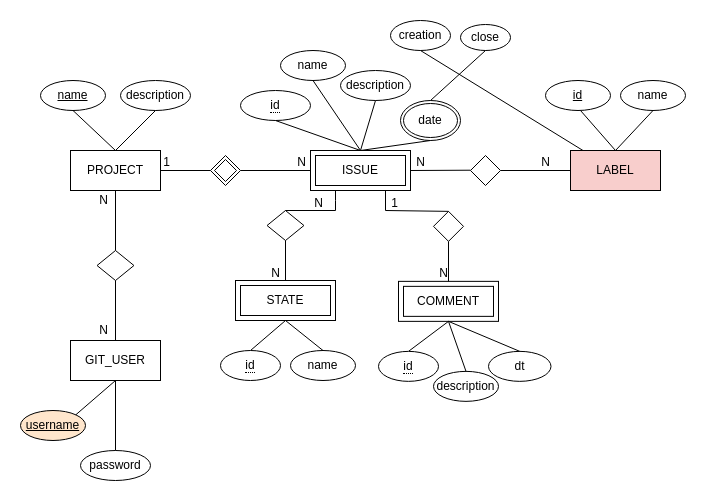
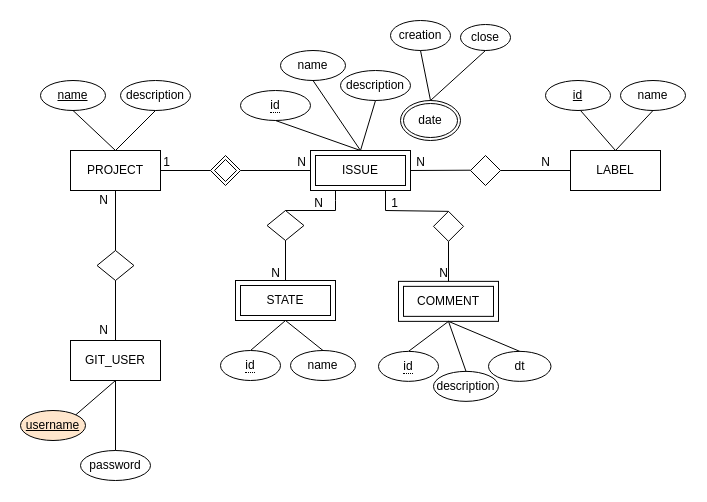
  <mxCell id="0" />
  <mxCell id="1" parent="0" />
  <mxCell id="2" value="PROJECT" style="rounded=0;whiteSpace=wrap;html=1;" parent="1" vertex="1"><mxGeometry x="70" y="150" width="90" height="40" as="geometry" /></mxCell>
  <mxCell id="3" value="&lt;span&gt;description&lt;/span&gt;" style="ellipse;whiteSpace=wrap;html=1;" parent="1" vertex="1"><mxGeometry x="120" y="80" width="70" height="30" as="geometry" /></mxCell>
  <mxCell id="4" value="&lt;u&gt;name&lt;/u&gt;" style="ellipse;whiteSpace=wrap;html=1;" parent="1" vertex="1"><mxGeometry x="40" y="80" width="65" height="30" as="geometry" /></mxCell>
  <mxCell id="5" value="" style="endArrow=none;html=1;exitX=0.5;exitY=1;exitDx=0;exitDy=0;entryX=0.5;entryY=0;entryDx=0;entryDy=0;" parent="1" source="4" target="2" edge="1"><mxGeometry width="50" height="50" relative="1" as="geometry"><mxPoint x="60" y="230" as="sourcePoint" /><mxPoint x="110" y="180" as="targetPoint" /></mxGeometry></mxCell>
  <mxCell id="6" value="" style="endArrow=none;html=1;exitX=0.5;exitY=1;exitDx=0;exitDy=0;entryX=0.5;entryY=0;entryDx=0;entryDy=0;" parent="1" source="3" target="2" edge="1"><mxGeometry width="50" height="50" relative="1" as="geometry"><mxPoint x="51.595" y="219.37" as="sourcePoint" /><mxPoint x="115" y="140" as="targetPoint" /></mxGeometry></mxCell>
  <mxCell id="7" value="ISSUE" style="shape=ext;margin=3;double=1;whiteSpace=wrap;html=1;align=center;" parent="1" vertex="1"><mxGeometry x="310" y="150" width="100" height="40" as="geometry" /></mxCell>
  <mxCell id="8" value="&lt;span style=&quot;border-bottom: 1px dotted&quot;&gt;id&lt;/span&gt;" style="ellipse;whiteSpace=wrap;html=1;align=center;" parent="1" vertex="1"><mxGeometry x="240" y="90" width="70" height="30" as="geometry" /></mxCell>
  <mxCell id="9" value="&lt;span&gt;name&lt;/span&gt;" style="ellipse;whiteSpace=wrap;html=1;fontStyle=0" parent="1" vertex="1"><mxGeometry x="280" y="50" width="65" height="30" as="geometry" /></mxCell>
  <mxCell id="10" value="&lt;span&gt;description&lt;/span&gt;" style="ellipse;whiteSpace=wrap;html=1;" parent="1" vertex="1"><mxGeometry x="340" y="70" width="70" height="30" as="geometry" /></mxCell>
  <mxCell id="11" value="date" style="ellipse;shape=doubleEllipse;margin=3;whiteSpace=wrap;html=1;align=center;" parent="1" vertex="1"><mxGeometry x="400" y="100" width="60" height="40" as="geometry" /></mxCell>
  <mxCell id="12" value="close" style="ellipse;whiteSpace=wrap;html=1;align=center;" parent="1" vertex="1"><mxGeometry x="460" y="24" width="50" height="26" as="geometry" /></mxCell>
  <mxCell id="13" value="creation" style="ellipse;whiteSpace=wrap;html=1;align=center;" parent="1" vertex="1"><mxGeometry x="390" y="20" width="60" height="30" as="geometry" /></mxCell>
- <mxCell id="14" value="" style="endArrow=none;html=1;exitX=0.5;exitY=1;exitDx=0;exitDy=0;" parent="1" source="13" target="40" edge="1"><mxGeometry width="50" height="50" relative="1" as="geometry"><mxPoint x="630" y="140" as="sourcePoint" /><mxPoint x="590" y="170" as="targetPoint" /></mxGeometry></mxCell>
+ <mxCell id="14" value="" style="endArrow=none;html=1;exitX=0.5;exitY=1;exitDx=0;exitDy=0;entryX=0.5;entryY=0;entryDx=0;entryDy=0;" parent="1" source="13" target="11" edge="1"><mxGeometry width="50" height="50" relative="1" as="geometry"><mxPoint x="630" y="140" as="sourcePoint" /><mxPoint x="590" y="170" as="targetPoint" /></mxGeometry></mxCell>
  <mxCell id="15" value="" style="endArrow=none;html=1;exitX=0.5;exitY=1;exitDx=0;exitDy=0;entryX=0.5;entryY=0;entryDx=0;entryDy=0;" parent="1" source="12" target="11" edge="1"><mxGeometry width="50" height="50" relative="1" as="geometry"><mxPoint x="624.5" y="190" as="sourcePoint" /><mxPoint x="590" y="200" as="targetPoint" /></mxGeometry></mxCell>
  <mxCell id="16" value="STATE" style="shape=ext;margin=3;double=1;whiteSpace=wrap;html=1;align=center;" parent="1" vertex="1"><mxGeometry x="235" y="280" width="100" height="40" as="geometry" /></mxCell>
  <mxCell id="17" value="" style="shape=rhombus;perimeter=rhombusPerimeter;whiteSpace=wrap;html=1;align=center;" parent="1" vertex="1"><mxGeometry x="266.56" y="210" width="36.88" height="30" as="geometry" /></mxCell>
  <mxCell id="18" value="" style="endArrow=none;html=1;rounded=0;exitX=0.5;exitY=0;exitDx=0;exitDy=0;entryX=0.25;entryY=1;entryDx=0;entryDy=0;" parent="1" source="17" target="7" edge="1"><mxGeometry relative="1" as="geometry"><mxPoint x="480.123" y="260" as="sourcePoint" /><mxPoint x="479.87" y="182.32" as="targetPoint" /><Array as="points"><mxPoint x="335" y="210" /><mxPoint x="335" y="200" /></Array></mxGeometry></mxCell>
  <mxCell id="19" value="" style="endArrow=none;html=1;rounded=0;exitX=0.5;exitY=0;exitDx=0;exitDy=0;entryX=0.5;entryY=1;entryDx=0;entryDy=0;" parent="1" source="16" target="17" edge="1"><mxGeometry relative="1" as="geometry"><mxPoint x="405.063" y="370" as="sourcePoint" /><mxPoint x="404.94" y="290" as="targetPoint" /></mxGeometry></mxCell>
  <mxCell id="20" value="" style="endArrow=none;html=1;rounded=0;exitX=0;exitY=0.5;exitDx=0;exitDy=0;entryX=1;entryY=0.5;entryDx=0;entryDy=0;" parent="1" source="24" target="2" edge="1"><mxGeometry relative="1" as="geometry"><mxPoint x="210" y="170" as="sourcePoint" /><mxPoint x="176.88" y="175" as="targetPoint" /></mxGeometry></mxCell>
  <mxCell id="21" value="1" style="resizable=0;html=1;align=right;verticalAlign=bottom;" parent="20" connectable="0" vertex="1"><mxGeometry x="1" relative="1" as="geometry"><mxPoint x="10" as="offset" /></mxGeometry></mxCell>
  <mxCell id="22" value="" style="endArrow=none;html=1;rounded=0;exitX=0;exitY=0.5;exitDx=0;exitDy=0;entryX=1;entryY=0.5;entryDx=0;entryDy=0;" parent="1" source="7" target="24" edge="1"><mxGeometry relative="1" as="geometry"><mxPoint x="430" y="169.92" as="sourcePoint" /><mxPoint x="250" y="170" as="targetPoint" /></mxGeometry></mxCell>
  <mxCell id="23" value="N" style="resizable=0;html=1;align=right;verticalAlign=bottom;" parent="22" connectable="0" vertex="1"><mxGeometry x="1" relative="1" as="geometry"><mxPoint x="66" y="-1.776e-15" as="offset" /></mxGeometry></mxCell>
  <mxCell id="24" value="" style="shape=rhombus;double=1;perimeter=rhombusPerimeter;whiteSpace=wrap;html=1;align=center;" parent="1" vertex="1"><mxGeometry x="210" y="155" width="30" height="30" as="geometry" /></mxCell>
  <mxCell id="25" value="" style="endArrow=none;html=1;exitX=0.5;exitY=1;exitDx=0;exitDy=0;entryX=0.5;entryY=0;entryDx=0;entryDy=0;" parent="1" source="8" target="7" edge="1"><mxGeometry width="50" height="50" relative="1" as="geometry"><mxPoint x="300" y="120" as="sourcePoint" /><mxPoint x="260" y="160" as="targetPoint" /></mxGeometry></mxCell>
  <mxCell id="26" value="" style="endArrow=none;html=1;exitX=0.5;exitY=1;exitDx=0;exitDy=0;entryX=0.5;entryY=0;entryDx=0;entryDy=0;" parent="1" source="9" target="7" edge="1"><mxGeometry width="50" height="50" relative="1" as="geometry"><mxPoint x="322.5" y="100" as="sourcePoint" /><mxPoint x="397.5" y="140" as="targetPoint" /></mxGeometry></mxCell>
  <mxCell id="27" value="" style="endArrow=none;html=1;exitX=0.5;exitY=1;exitDx=0;exitDy=0;entryX=0.5;entryY=0;entryDx=0;entryDy=0;" parent="1" source="10" target="7" edge="1"><mxGeometry width="50" height="50" relative="1" as="geometry"><mxPoint x="342.5" y="90" as="sourcePoint" /><mxPoint x="370" y="160" as="targetPoint" /></mxGeometry></mxCell>
- <mxCell id="28" value="" style="endArrow=none;html=1;exitX=0.5;exitY=1;exitDx=0;exitDy=0;entryX=0.5;entryY=0;entryDx=0;entryDy=0;" parent="1" source="11" target="7" edge="1"><mxGeometry width="50" height="50" relative="1" as="geometry"><mxPoint x="410" y="105" as="sourcePoint" /><mxPoint x="370" y="155" as="targetPoint" /></mxGeometry></mxCell>
  <mxCell id="29" value="" style="endArrow=none;html=1;rounded=0;exitX=0;exitY=0.5;exitDx=0;exitDy=0;entryX=1;entryY=0.5;entryDx=0;entryDy=0;" parent="1" target="7" edge="1"><mxGeometry relative="1" as="geometry"><mxPoint x="470" y="169.71" as="sourcePoint" /><mxPoint x="420" y="169.71" as="targetPoint" /></mxGeometry></mxCell>
  <mxCell id="30" value="N" style="resizable=0;html=1;align=right;verticalAlign=bottom;" parent="29" connectable="0" vertex="1"><mxGeometry x="1" relative="1" as="geometry"><mxPoint x="15" as="offset" /></mxGeometry></mxCell>
  <mxCell id="31" value="" style="endArrow=none;html=1;rounded=0;exitX=0;exitY=0.5;exitDx=0;exitDy=0;entryX=1;entryY=0.5;entryDx=0;entryDy=0;" parent="1" source="40" edge="1"><mxGeometry relative="1" as="geometry"><mxPoint x="560" y="170" as="sourcePoint" /><mxPoint x="500" y="170" as="targetPoint" /></mxGeometry></mxCell>
  <mxCell id="32" value="N" style="resizable=0;html=1;align=right;verticalAlign=bottom;" parent="31" connectable="0" vertex="1"><mxGeometry x="1" relative="1" as="geometry"><mxPoint x="50" as="offset" /></mxGeometry></mxCell>
  <mxCell id="33" value="&lt;span&gt;name&lt;/span&gt;" style="ellipse;whiteSpace=wrap;html=1;fontStyle=0" parent="1" vertex="1"><mxGeometry x="620" y="80" width="65" height="30" as="geometry" /></mxCell>
  <mxCell id="34" value="" style="endArrow=none;html=1;exitX=0.5;exitY=1;exitDx=0;exitDy=0;entryX=0.5;entryY=0;entryDx=0;entryDy=0;" parent="1" source="33" target="40" edge="1"><mxGeometry width="50" height="50" relative="1" as="geometry"><mxPoint x="595" y="110" as="sourcePoint" /><mxPoint x="620" y="140" as="targetPoint" /></mxGeometry></mxCell>
  <mxCell id="35" value="&lt;span&gt;name&lt;/span&gt;" style="ellipse;whiteSpace=wrap;html=1;fontStyle=0" parent="1" vertex="1"><mxGeometry x="290" y="350" width="65" height="30" as="geometry" /></mxCell>
  <mxCell id="36" value="" style="endArrow=none;html=1;entryX=0.5;entryY=0;entryDx=0;entryDy=0;exitX=0.5;exitY=1;exitDx=0;exitDy=0;" parent="1" source="16" target="35" edge="1"><mxGeometry width="50" height="50" relative="1" as="geometry"><mxPoint x="285" y="330" as="sourcePoint" /><mxPoint x="299" y="360" as="targetPoint" /></mxGeometry></mxCell>
  <mxCell id="37" value="" style="endArrow=none;html=1;entryX=0.5;entryY=0;entryDx=0;entryDy=0;" parent="1" target="39" edge="1"><mxGeometry width="50" height="50" relative="1" as="geometry"><mxPoint x="285" y="320" as="sourcePoint" /><mxPoint x="247.5" y="370" as="targetPoint" /></mxGeometry></mxCell>
  <mxCell id="38" value="" style="endArrow=none;html=1;exitX=0.5;exitY=1;exitDx=0;exitDy=0;entryX=0.5;entryY=0;entryDx=0;entryDy=0;" parent="1" target="40" edge="1"><mxGeometry width="50" height="50" relative="1" as="geometry"><mxPoint x="580" y="110" as="sourcePoint" /><mxPoint x="610" y="140" as="targetPoint" /></mxGeometry></mxCell>
  <mxCell id="39" value="&lt;span style=&quot;border-bottom: 1px dotted&quot;&gt;id&lt;/span&gt;" style="ellipse;whiteSpace=wrap;html=1;align=center;" parent="1" vertex="1"><mxGeometry x="220" y="350" width="60" height="30" as="geometry" /></mxCell>
- <mxCell id="40" value="LABEL" style="rounded=0;whiteSpace=wrap;html=1;fillColor=#f8cecc;" parent="1" vertex="1"><mxGeometry x="570" y="150" width="90" height="40" as="geometry" /></mxCell>
+ <mxCell id="40" value="LABEL" style="rounded=0;whiteSpace=wrap;html=1;" parent="1" vertex="1"><mxGeometry x="570" y="150" width="90" height="40" as="geometry" /></mxCell>
  <mxCell id="41" value="" style="shape=rhombus;perimeter=rhombusPerimeter;whiteSpace=wrap;html=1;align=center;" parent="1" vertex="1"><mxGeometry x="470" y="155" width="30" height="30" as="geometry" /></mxCell>
  <mxCell id="42" value="&lt;u&gt;id&lt;br&gt;&lt;/u&gt;" style="ellipse;whiteSpace=wrap;html=1;" parent="1" vertex="1"><mxGeometry x="545" y="80" width="65" height="30" as="geometry" /></mxCell>
  <mxCell id="43" value="COMMENT" style="shape=ext;margin=3;double=1;whiteSpace=wrap;html=1;align=center;" parent="1" vertex="1"><mxGeometry x="398" y="280.86" width="100" height="40" as="geometry" /></mxCell>
  <mxCell id="44" value="" style="shape=rhombus;perimeter=rhombusPerimeter;whiteSpace=wrap;html=1;align=center;" parent="1" vertex="1"><mxGeometry x="433" y="210.86" width="30" height="30" as="geometry" /></mxCell>
  <mxCell id="45" value="" style="endArrow=none;html=1;rounded=0;exitX=0.5;exitY=0;exitDx=0;exitDy=0;entryX=0.5;entryY=1;entryDx=0;entryDy=0;" parent="1" source="43" target="44" edge="1"><mxGeometry relative="1" as="geometry"><mxPoint x="568.062" y="350.86" as="sourcePoint" /><mxPoint x="567.94" y="270.86" as="targetPoint" /></mxGeometry></mxCell>
  <mxCell id="46" value="N" style="resizable=0;html=1;align=right;verticalAlign=bottom;" parent="45" connectable="0" vertex="1"><mxGeometry x="1" relative="1" as="geometry"><mxPoint y="40" as="offset" /></mxGeometry></mxCell>
  <mxCell id="47" value="&lt;span&gt;description&lt;/span&gt;" style="ellipse;whiteSpace=wrap;html=1;fontStyle=0" parent="1" vertex="1"><mxGeometry x="433" y="370.86" width="65" height="30" as="geometry" /></mxCell>
  <mxCell id="48" value="" style="endArrow=none;html=1;entryX=0.5;entryY=0;entryDx=0;entryDy=0;" parent="1" target="47" edge="1"><mxGeometry width="50" height="50" relative="1" as="geometry"><mxPoint x="448" y="320.86" as="sourcePoint" /><mxPoint x="462" y="340.86" as="targetPoint" /></mxGeometry></mxCell>
  <mxCell id="49" value="" style="endArrow=none;html=1;entryX=0.5;entryY=0;entryDx=0;entryDy=0;exitX=0.5;exitY=1;exitDx=0;exitDy=0;" parent="1" source="43" target="50" edge="1"><mxGeometry width="50" height="50" relative="1" as="geometry"><mxPoint x="448" y="310.86" as="sourcePoint" /><mxPoint x="410.5" y="350.86" as="targetPoint" /></mxGeometry></mxCell>
  <mxCell id="50" value="&lt;span style=&quot;border-bottom: 1px dotted&quot;&gt;id&lt;/span&gt;" style="ellipse;whiteSpace=wrap;html=1;align=center;" parent="1" vertex="1"><mxGeometry x="378" y="350.86" width="60" height="30" as="geometry" /></mxCell>
  <mxCell id="51" value="" style="endArrow=none;html=1;rounded=0;entryX=0.25;entryY=1;entryDx=0;entryDy=0;exitX=0.5;exitY=0;exitDx=0;exitDy=0;" parent="1" source="44" edge="1"><mxGeometry relative="1" as="geometry"><mxPoint x="450" y="210" as="sourcePoint" /><mxPoint x="385" y="190" as="targetPoint" /><Array as="points"><mxPoint x="385" y="210" /></Array></mxGeometry></mxCell>
  <mxCell id="52" value="1" style="resizable=0;html=1;align=right;verticalAlign=bottom;" parent="51" connectable="0" vertex="1"><mxGeometry x="1" relative="1" as="geometry"><mxPoint x="13" y="20.71" as="offset" /></mxGeometry></mxCell>
  <mxCell id="53" value="&lt;span&gt;dt&lt;/span&gt;" style="ellipse;whiteSpace=wrap;html=1;fontStyle=0" parent="1" vertex="1"><mxGeometry x="488" y="350.86" width="62.5" height="30" as="geometry" /></mxCell>
  <mxCell id="54" value="" style="endArrow=none;html=1;entryX=0.5;entryY=0;entryDx=0;entryDy=0;" parent="1" target="53" edge="1"><mxGeometry width="50" height="50" relative="1" as="geometry"><mxPoint x="448" y="320.86" as="sourcePoint" /><mxPoint x="500.5" y="360.86" as="targetPoint" /></mxGeometry></mxCell>
  <mxCell id="55" value="N" style="resizable=0;html=1;align=right;verticalAlign=bottom;" parent="1" connectable="0" vertex="1"><mxGeometry x="280" y="280.86" as="geometry" /></mxCell>
  <mxCell id="56" value="N" style="resizable=0;html=1;align=right;verticalAlign=bottom;" parent="1" connectable="0" vertex="1"><mxGeometry x="322.5" y="210.86" as="geometry" /></mxCell>
  <mxCell id="57" value="GIT_USER" style="rounded=0;whiteSpace=wrap;html=1;" vertex="1" parent="1"><mxGeometry x="70" y="340" width="90" height="40" as="geometry" /></mxCell>
  <mxCell id="58" value="" style="shape=rhombus;perimeter=rhombusPerimeter;whiteSpace=wrap;html=1;align=center;" vertex="1" parent="1"><mxGeometry x="96.56" y="250" width="36.88" height="30" as="geometry" /></mxCell>
  <mxCell id="59" value="" style="endArrow=none;html=1;rounded=0;exitX=0.5;exitY=0;exitDx=0;exitDy=0;entryX=0.5;entryY=1;entryDx=0;entryDy=0;" edge="1" parent="1" source="57" target="58"><mxGeometry relative="1" as="geometry"><mxPoint x="295" y="290" as="sourcePoint" /><mxPoint x="240" y="250" as="targetPoint" /></mxGeometry></mxCell>
  <mxCell id="60" value="" style="endArrow=none;html=1;rounded=0;exitX=0.5;exitY=0;exitDx=0;exitDy=0;entryX=0.5;entryY=1;entryDx=0;entryDy=0;" edge="1" parent="1" source="58" target="2"><mxGeometry relative="1" as="geometry"><mxPoint x="125" y="310" as="sourcePoint" /><mxPoint x="125" y="270" as="targetPoint" /></mxGeometry></mxCell>
  <mxCell id="61" value="&lt;u&gt;username&lt;/u&gt;" style="ellipse;whiteSpace=wrap;html=1;fillColor=#ffe6cc;" vertex="1" parent="1"><mxGeometry x="20" y="410" width="65" height="30" as="geometry" /></mxCell>
  <mxCell id="62" value="N" style="resizable=0;html=1;align=right;verticalAlign=bottom;" connectable="0" vertex="1" parent="1"><mxGeometry x="225" y="270" as="geometry"><mxPoint x="-117" y="68" as="offset" /></mxGeometry></mxCell>
  <mxCell id="63" value="N" style="resizable=0;html=1;align=right;verticalAlign=bottom;" connectable="0" vertex="1" parent="1"><mxGeometry x="225" y="140" as="geometry"><mxPoint x="-117" y="68" as="offset" /></mxGeometry></mxCell>
  <mxCell id="64" value="&lt;span&gt;password&lt;/span&gt;" style="ellipse;whiteSpace=wrap;html=1;" vertex="1" parent="1"><mxGeometry x="80" y="450" width="70" height="30" as="geometry" /></mxCell>
  <mxCell id="65" value="" style="endArrow=none;html=1;entryX=1;entryY=0;entryDx=0;entryDy=0;exitX=0.5;exitY=1;exitDx=0;exitDy=0;" edge="1" parent="1" source="57" target="61"><mxGeometry width="50" height="50" relative="1" as="geometry"><mxPoint x="100" y="390" as="sourcePoint" /><mxPoint x="80" y="410" as="targetPoint" /></mxGeometry></mxCell>
  <mxCell id="66" value="" style="endArrow=none;html=1;entryX=0.5;entryY=0;entryDx=0;entryDy=0;exitX=0.5;exitY=1;exitDx=0;exitDy=0;" edge="1" parent="1" source="57" target="64"><mxGeometry width="50" height="50" relative="1" as="geometry"><mxPoint x="115" y="400" as="sourcePoint" /><mxPoint x="85.302" y="424.311" as="targetPoint" /></mxGeometry></mxCell>
